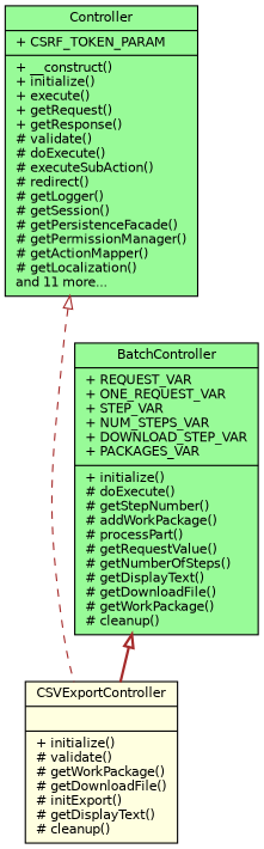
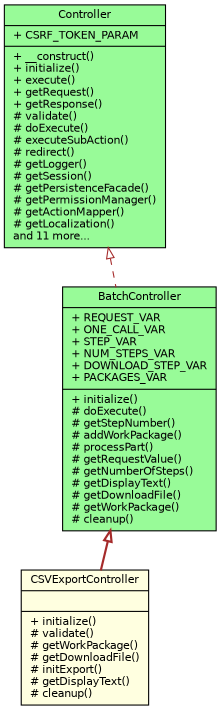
  digraph {
    node [color=black fillcolor=palegreen fontname=Helvetica fontsize=10 shape=record style=filled]
    edge [arrowtail=onormal color=brown dir=back fontname=Helvetica fontsize=10 labelfontname=Helvetica labelfontsize=10]
    n1 [fillcolor=lightyellow fontcolor=black height=0.2 label="{CSVExportController\n||+ initialize()\l# validate()\l# getWorkPackage()\l# getDownloadFile()\l# initExport()\l# getDisplayText()\l# cleanup()\l}" width=0.4]
-   n2 [height=0.2 label="{BatchController\n|+ REQUEST_VAR\l+ ONE_REQUEST_VAR\l+ STEP_VAR\l+ NUM_STEPS_VAR\l+ DOWNLOAD_STEP_VAR\l+ PACKAGES_VAR\l|+ initialize()\l# doExecute()\l# getStepNumber()\l# addWorkPackage()\l# processPart()\l# getRequestValue()\l# getNumberOfSteps()\l# getDisplayText()\l# getDownloadFile()\l# getWorkPackage()\l# cleanup()\l}" width=0.4]
+   n2 [height=0.2 label="{BatchController\n|+ REQUEST_VAR\l+ ONE_CALL_VAR\l+ STEP_VAR\l+ NUM_STEPS_VAR\l+ DOWNLOAD_STEP_VAR\l+ PACKAGES_VAR\l|+ initialize()\l# doExecute()\l# getStepNumber()\l# addWorkPackage()\l# processPart()\l# getRequestValue()\l# getNumberOfSteps()\l# getDisplayText()\l# getDownloadFile()\l# getWorkPackage()\l# cleanup()\l}" width=0.4]
    n3 [height=0.2 label="{Controller\n|+ CSRF_TOKEN_PARAM\l|+ __construct()\l+ initialize()\l+ execute()\l+ getRequest()\l+ getResponse()\l# validate()\l# doExecute()\l# executeSubAction()\l# redirect()\l# getLogger()\l# getSession()\l# getPersistenceFacade()\l# getPermissionManager()\l# getActionMapper()\l# getLocalization()\land 11 more...\l}" width=0.4]
    n2 -> n1 [style=bold]
-   n3 -> n1 [style=dashed]
+   n3 -> n2 [style=dashed]
  }
